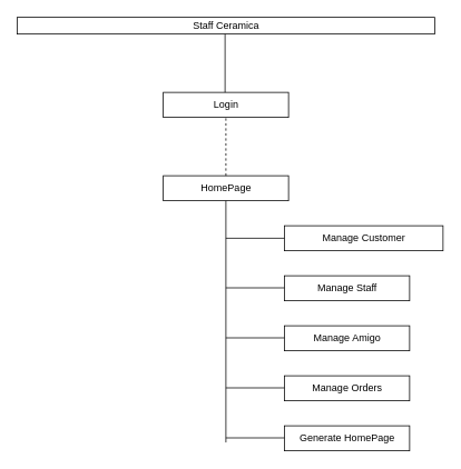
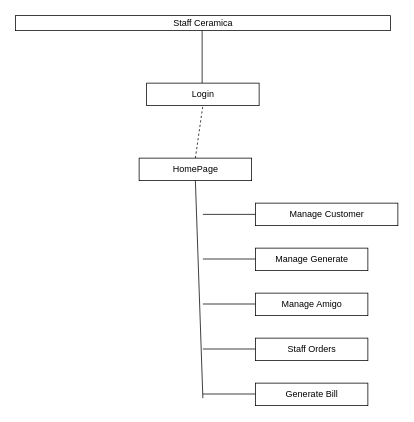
  <mxCell id="0" />
  <mxCell id="1" parent="0" />
  <mxCell id="2" value="Staff Ceramica" style="html=1;" parent="1" vertex="1"><mxGeometry x="20" y="20" width="500" height="20" as="geometry" /></mxCell>
  <mxCell id="3" value="Login" style="html=1;" parent="1" vertex="1"><mxGeometry x="195" y="110" width="150" height="30" as="geometry" /></mxCell>
- <mxCell id="4" value="HomePage" style="html=1;" parent="1" vertex="1"><mxGeometry x="195" y="210" width="150" height="30" as="geometry" /></mxCell>
+ <mxCell id="4" value="HomePage" style="html=1;" parent="1" vertex="1"><mxGeometry x="185" y="210" width="150" height="30" as="geometry" /></mxCell>
  <mxCell id="5" value="" style="endArrow=none;html=1;entryX=0.5;entryY=1;entryDx=0;entryDy=0;exitX=0.5;exitY=0;exitDx=0;exitDy=0;dashed=1;" parent="1" source="4" target="3" edge="1"><mxGeometry width="50" height="50" relative="1" as="geometry"><mxPoint x="270" y="180" as="sourcePoint" /><mxPoint x="300" y="160" as="targetPoint" /></mxGeometry></mxCell>
  <mxCell id="6" value="" style="endArrow=none;html=1;entryX=0.5;entryY=1;entryDx=0;entryDy=0;" parent="1" target="4" edge="1"><mxGeometry width="50" height="50" relative="1" as="geometry"><mxPoint x="270" y="530" as="sourcePoint" /><mxPoint x="300" y="250" as="targetPoint" /></mxGeometry></mxCell>
  <mxCell id="7" value="Manage Customer" style="html=1;" parent="1" vertex="1"><mxGeometry x="340" y="270" width="190" height="30" as="geometry" /></mxCell>
- <mxCell id="8" value="Manage Staff" style="html=1;" parent="1" vertex="1"><mxGeometry x="340" y="330" width="150" height="30" as="geometry" /></mxCell>
+ <mxCell id="8" value="Manage Generate" style="html=1;" parent="1" vertex="1"><mxGeometry x="340" y="330" width="150" height="30" as="geometry" /></mxCell>
  <mxCell id="9" value="Manage Amigo" style="html=1;" parent="1" vertex="1"><mxGeometry x="340" y="390" width="150" height="30" as="geometry" /></mxCell>
- <mxCell id="10" value="Manage Orders" style="html=1;" parent="1" vertex="1"><mxGeometry x="340" y="450" width="150" height="30" as="geometry" /></mxCell>
- <mxCell id="11" value="Generate HomePage" style="html=1;" parent="1" vertex="1"><mxGeometry x="340" y="510" width="150" height="30" as="geometry" /></mxCell>
+ <mxCell id="10" value="Staff Orders" style="html=1;" parent="1" vertex="1"><mxGeometry x="340" y="450" width="150" height="30" as="geometry" /></mxCell>
+ <mxCell id="11" value="Generate Bill" style="html=1;" parent="1" vertex="1"><mxGeometry x="340" y="510" width="150" height="30" as="geometry" /></mxCell>
  <mxCell id="12" value="" style="endArrow=none;html=1;entryX=0;entryY=0.5;entryDx=0;entryDy=0;" parent="1" target="7" edge="1"><mxGeometry width="50" height="50" relative="1" as="geometry"><mxPoint x="270" y="285" as="sourcePoint" /><mxPoint x="330" y="260" as="targetPoint" /></mxGeometry></mxCell>
  <mxCell id="13" value="" style="endArrow=none;html=1;entryX=0;entryY=0.5;entryDx=0;entryDy=0;" parent="1" edge="1"><mxGeometry width="50" height="50" relative="1" as="geometry"><mxPoint x="270" y="344.5" as="sourcePoint" /><mxPoint x="340" y="344.5" as="targetPoint" /></mxGeometry></mxCell>
  <mxCell id="14" value="" style="endArrow=none;html=1;entryX=0;entryY=0.5;entryDx=0;entryDy=0;" parent="1" edge="1"><mxGeometry width="50" height="50" relative="1" as="geometry"><mxPoint x="270" y="404.5" as="sourcePoint" /><mxPoint x="340" y="404.5" as="targetPoint" /></mxGeometry></mxCell>
  <mxCell id="15" value="" style="endArrow=none;html=1;entryX=0;entryY=0.5;entryDx=0;entryDy=0;" parent="1" edge="1"><mxGeometry width="50" height="50" relative="1" as="geometry"><mxPoint x="270" y="464.5" as="sourcePoint" /><mxPoint x="340" y="464.5" as="targetPoint" /></mxGeometry></mxCell>
  <mxCell id="16" value="" style="endArrow=none;html=1;entryX=0;entryY=0.5;entryDx=0;entryDy=0;" parent="1" edge="1"><mxGeometry width="50" height="50" relative="1" as="geometry"><mxPoint x="270" y="524.5" as="sourcePoint" /><mxPoint x="340" y="524.5" as="targetPoint" /></mxGeometry></mxCell>
  <mxCell id="17" value="" style="endArrow=none;html=1;entryX=0.5;entryY=1;entryDx=0;entryDy=0;exitX=0.5;exitY=0;exitDx=0;exitDy=0;" edge="1" parent="1"><mxGeometry width="50" height="50" relative="1" as="geometry"><mxPoint x="269" y="110" as="sourcePoint" /><mxPoint x="269" y="40" as="targetPoint" /></mxGeometry></mxCell>
